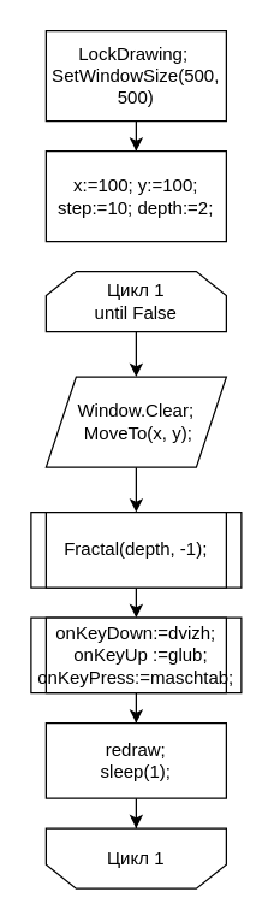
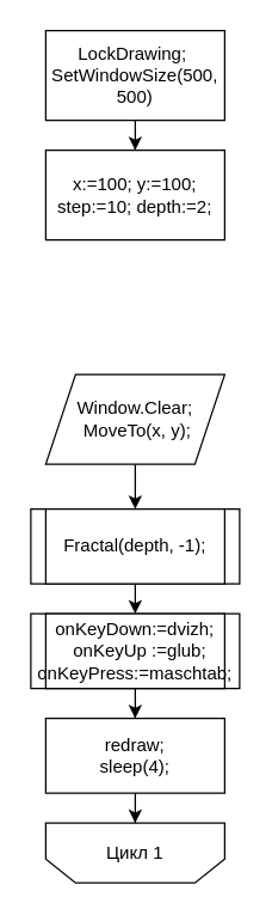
  <mxCell id="0" />
  <mxCell id="1" parent="0" />
  <mxCell id="2" style="edgeStyle=orthogonalEdgeStyle;rounded=0;orthogonalLoop=1;jettySize=auto;html=1;" edge="1" parent="1" source="3" target="4"><mxGeometry relative="1" as="geometry"><mxPoint x="90" y="100" as="targetPoint" /></mxGeometry></mxCell>
  <mxCell id="3" value="&lt;div&gt;LockDrawing;&lt;span style=&quot;background-color: transparent; color: light-dark(rgb(0, 0, 0), rgb(255, 255, 255));&quot;&gt;&amp;nbsp; SetWindowSize(500, 500)&lt;/span&gt;&lt;/div&gt;" style="rounded=0;whiteSpace=wrap;html=1;" vertex="1" parent="1"><mxGeometry x="30" y="20" width="120" height="60" as="geometry" /></mxCell>
  <mxCell id="4" value="&lt;div&gt;x:=100;&amp;nbsp;&lt;span style=&quot;background-color: transparent; color: light-dark(rgb(0, 0, 0), rgb(255, 255, 255));&quot;&gt;y:=100;&lt;/span&gt;&lt;/div&gt;&lt;div&gt;&lt;span style=&quot;background-color: transparent;&quot;&gt;&lt;div style=&quot;&quot;&gt;step:=10;&amp;nbsp;&lt;span style=&quot;background-color: transparent; color: light-dark(rgb(0, 0, 0), rgb(255, 255, 255));&quot;&gt;depth:=2;&lt;/span&gt;&lt;/div&gt;&lt;/span&gt;&lt;/div&gt;" style="rounded=0;whiteSpace=wrap;html=1;" vertex="1" parent="1"><mxGeometry x="30" y="100" width="120" height="60" as="geometry" /></mxCell>
- <mxCell id="5" style="edgeStyle=orthogonalEdgeStyle;rounded=0;orthogonalLoop=1;jettySize=auto;html=1;" edge="1" parent="1" source="6" target="8"><mxGeometry relative="1" as="geometry"><mxPoint x="90" y="250" as="targetPoint" /></mxGeometry></mxCell>
- <mxCell id="6" value="Цикл 1&lt;div&gt;until False&lt;/div&gt;" style="shape=loopLimit;whiteSpace=wrap;html=1;" vertex="1" parent="1"><mxGeometry x="30" y="180" width="120" height="40" as="geometry" /></mxCell>
  <mxCell id="7" style="edgeStyle=orthogonalEdgeStyle;rounded=0;orthogonalLoop=1;jettySize=auto;html=1;" edge="1" parent="1" source="8" target="9"><mxGeometry relative="1" as="geometry"><mxPoint x="90" y="340" as="targetPoint" /></mxGeometry></mxCell>
  <mxCell id="8" value="&lt;div&gt;&amp;nbsp;Window.Clear;&amp;nbsp; &amp;nbsp;&lt;span style=&quot;background-color: transparent; color: light-dark(rgb(0, 0, 0), rgb(255, 255, 255));&quot;&gt;MoveTo(x, y);&lt;/span&gt;&lt;/div&gt;" style="shape=parallelogram;perimeter=parallelogramPerimeter;whiteSpace=wrap;html=1;fixedSize=1;" vertex="1" parent="1"><mxGeometry x="30" y="250" width="120" height="60" as="geometry" /></mxCell>
  <mxCell id="9" value="" style="rounded=0;whiteSpace=wrap;html=1;" vertex="1" parent="1"><mxGeometry x="20" y="340" width="140" height="50" as="geometry" /></mxCell>
  <mxCell id="10" style="edgeStyle=orthogonalEdgeStyle;rounded=0;orthogonalLoop=1;jettySize=auto;html=1;exitX=0.5;exitY=1;exitDx=0;exitDy=0;entryX=0.5;entryY=0;entryDx=0;entryDy=0;" edge="1" parent="1" source="11" target="14"><mxGeometry relative="1" as="geometry" /></mxCell>
  <mxCell id="11" value="Fractal(depth, -1);" style="rounded=0;whiteSpace=wrap;html=1;" vertex="1" parent="1"><mxGeometry x="30" y="340" width="120" height="50" as="geometry" /></mxCell>
  <mxCell id="12" value="" style="rounded=0;whiteSpace=wrap;html=1;" vertex="1" parent="1"><mxGeometry x="20" y="410" width="140" height="50" as="geometry" /></mxCell>
  <mxCell id="13" style="edgeStyle=orthogonalEdgeStyle;rounded=0;orthogonalLoop=1;jettySize=auto;html=1;" edge="1" parent="1" source="14" target="16"><mxGeometry relative="1" as="geometry"><mxPoint x="90" y="480" as="targetPoint" /></mxGeometry></mxCell>
  <mxCell id="14" value="&lt;div&gt;onKeyDown:=dvizh;&lt;/div&gt;&lt;div&gt;&amp;nbsp; onKeyUp :=glub;&lt;/div&gt;&lt;div&gt;onKeyPress:=maschtab;&lt;/div&gt;" style="rounded=0;whiteSpace=wrap;html=1;" vertex="1" parent="1"><mxGeometry x="30" y="410" width="120" height="50" as="geometry" /></mxCell>
  <mxCell id="15" style="edgeStyle=orthogonalEdgeStyle;rounded=0;orthogonalLoop=1;jettySize=auto;html=1;" edge="1" parent="1" source="16" target="17"><mxGeometry relative="1" as="geometry"><mxPoint x="90" y="560" as="targetPoint" /></mxGeometry></mxCell>
- <mxCell id="16" value="&lt;div&gt;redraw;&lt;/div&gt;&lt;div&gt;sleep(1);&lt;/div&gt;" style="rounded=0;whiteSpace=wrap;html=1;" vertex="1" parent="1"><mxGeometry x="30" y="480" width="120" height="50" as="geometry" /></mxCell>
+ <mxCell id="16" value="&lt;div&gt;redraw;&lt;/div&gt;&lt;div&gt;sleep(4);&lt;/div&gt;" style="rounded=0;whiteSpace=wrap;html=1;" vertex="1" parent="1"><mxGeometry x="30" y="480" width="120" height="50" as="geometry" /></mxCell>
  <mxCell id="17" value="Цикл 1" style="shape=loopLimit;whiteSpace=wrap;html=1;direction=west;" vertex="1" parent="1"><mxGeometry x="30" y="550" width="120" height="40" as="geometry" /></mxCell>
